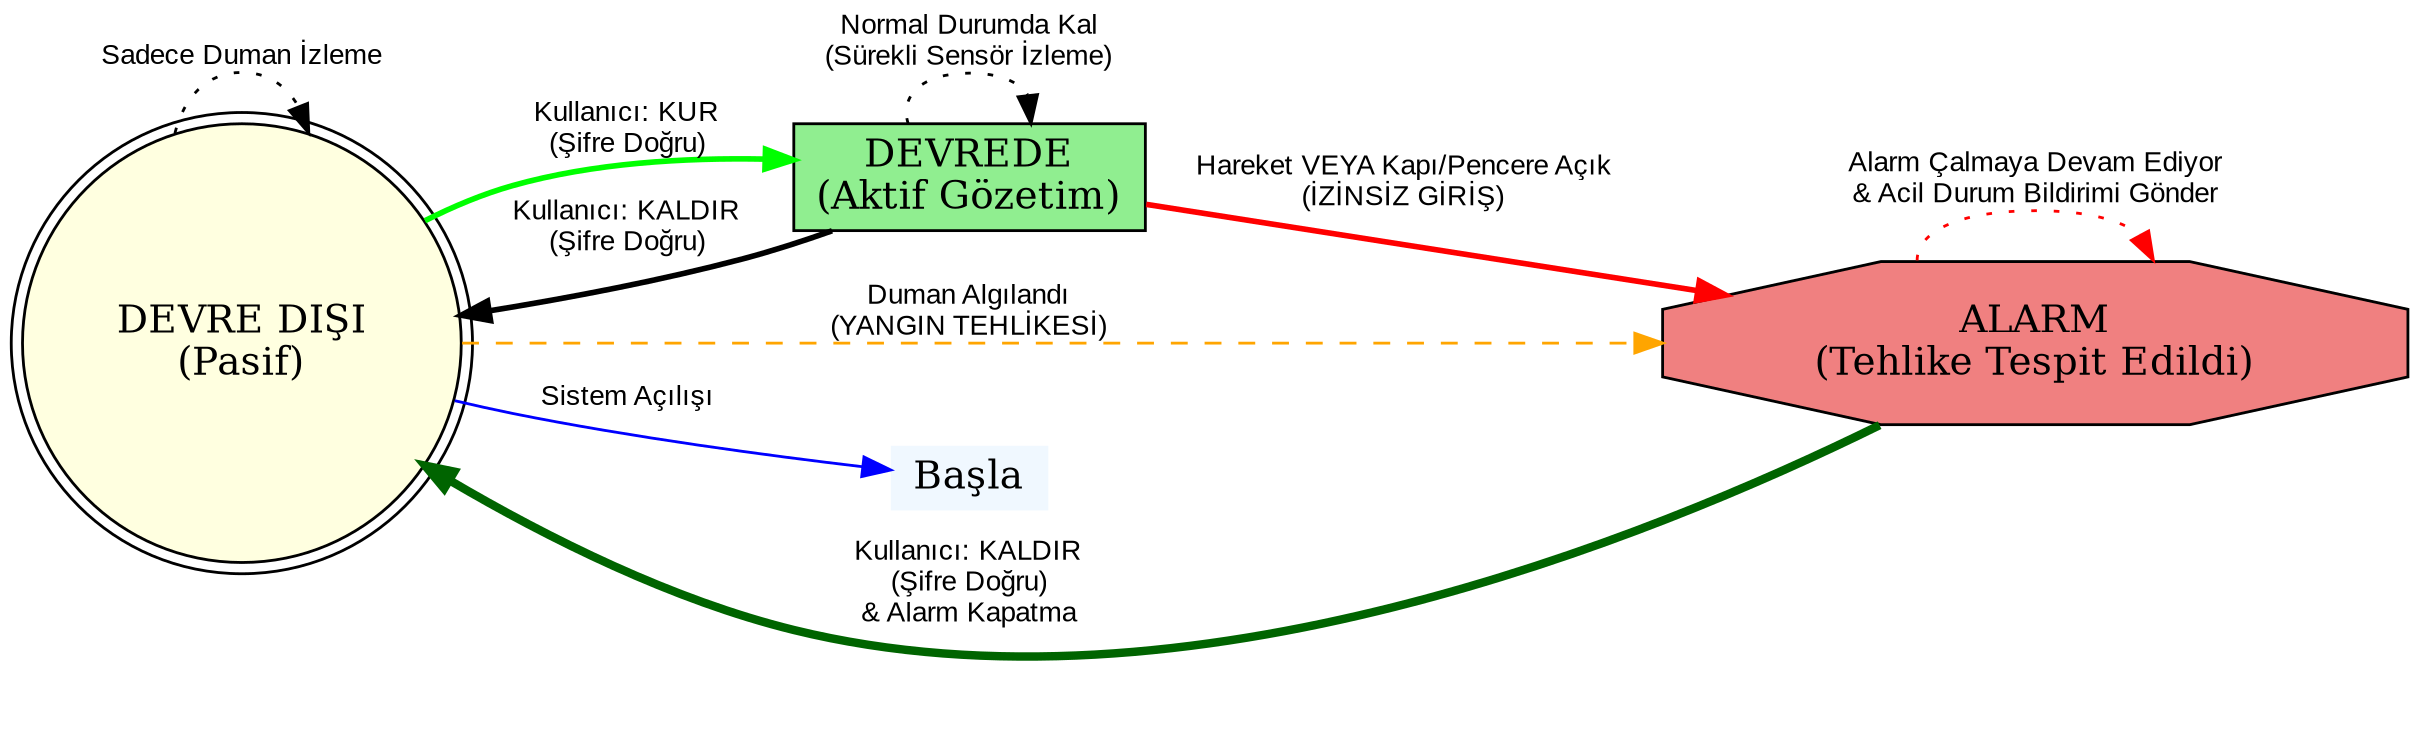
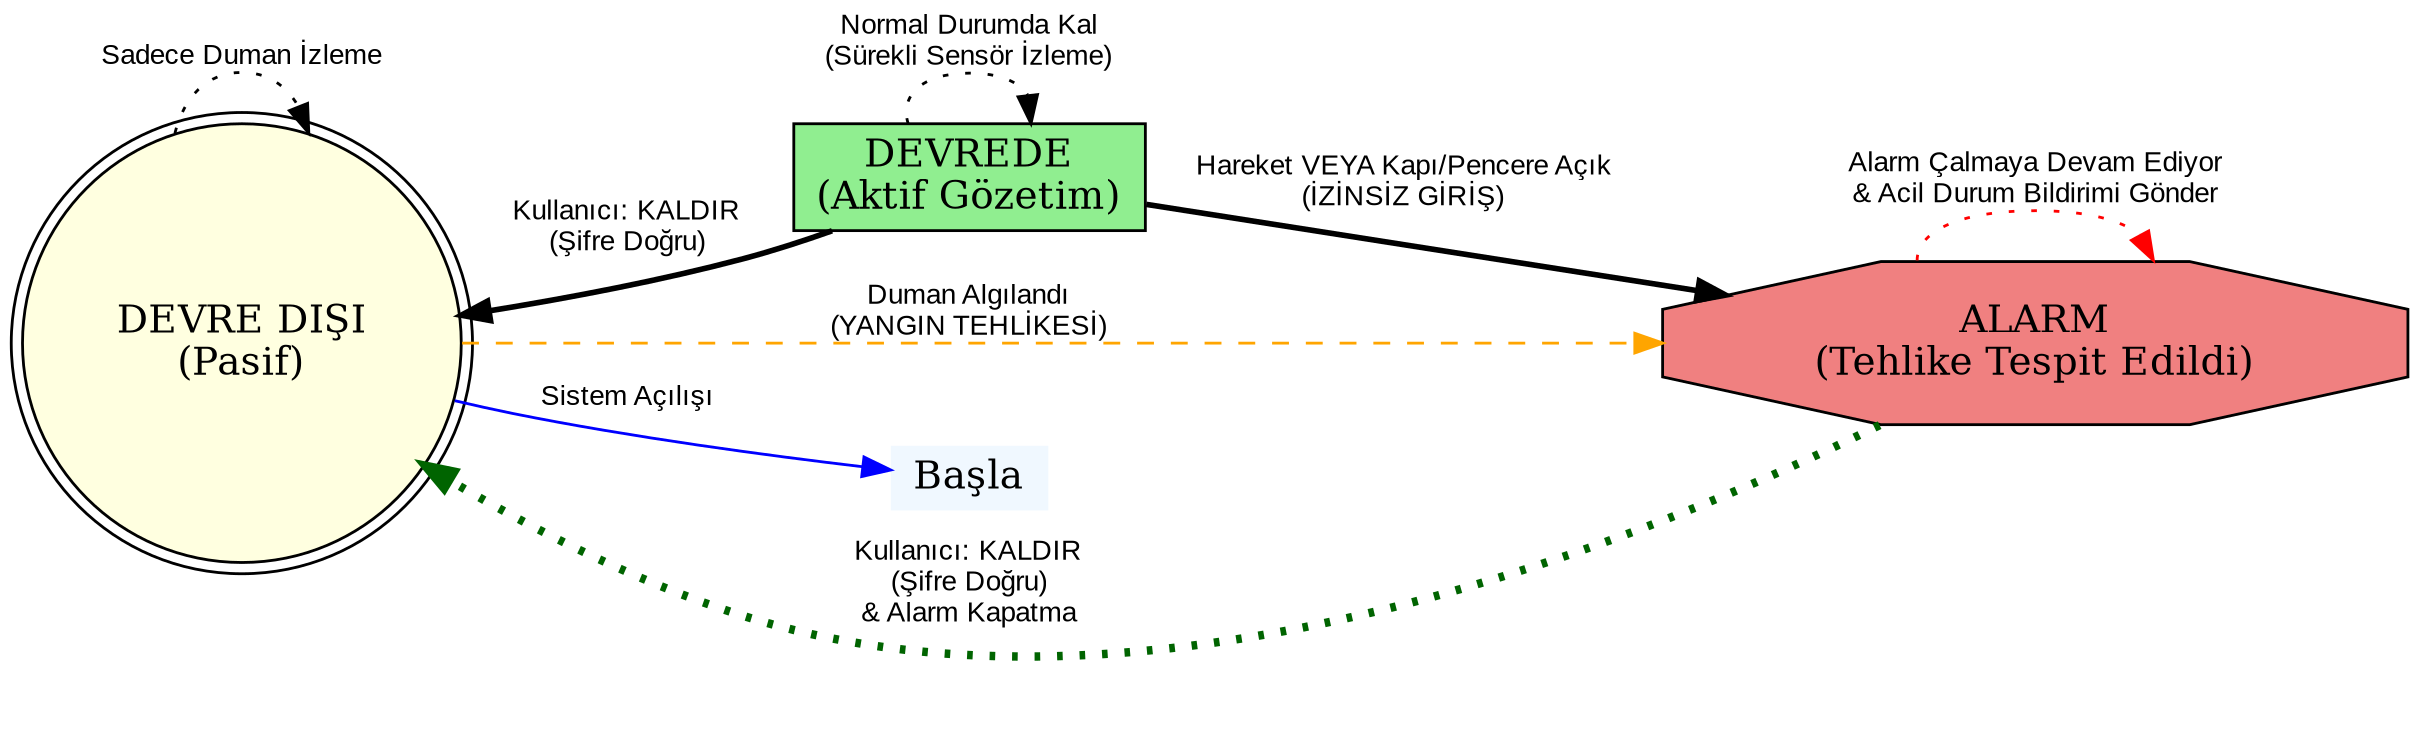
  digraph {
    rankdir=LR
    node [style=filled]
    edge [fontname=Arial fontsize=10]
    n1 [fillcolor="#FFFFE0" label="DEVRE DIŞI\n(Pasif)" shape=doublecircle]
    n2 [fillcolor="#90EE90" label="DEVREDE\n(Aktif Gözetim)" shape=box]
    n3 [fillcolor="#F08080" label="ALARM\n(Tehlike Tespit Edildi)" shape=octagon]
    n4 [fillcolor="#F0F8FF" height=0 label="Başla" shape=none width=0]
    n1 -> n1 [label="Sadece Duman İzleme" style=dotted]
-   n1 -> n2 [color=green label="Kullanıcı: KUR\n(Şifre Doğru)" penwidth=2]
    n1 -> n3 [color=orange label="Duman Algılandı\n(YANGIN TEHLİKESİ)" style=dashed]
    n1 -> n4 [color=blue label="Sistem Açılışı"]
    n2 -> n1 [color=black label="Kullanıcı: KALDIR\n(Şifre Doğru)" penwidth=2]
    n2 -> n2 [label="Normal Durumda Kal\n(Sürekli Sensör İzleme)" style=dotted]
-   n2 -> n3 [color=red label="Hareket VEYA Kapı/Pencere Açık\n(İZİNSİZ GİRİŞ)" penwidth=2]
-   n3 -> n1 [color=darkgreen label="Kullanıcı: KALDIR\n(Şifre Doğru)\n& Alarm Kapatma" penwidth=3]
+   n2 -> n3 [color=black label="Hareket VEYA Kapı/Pencere Açık\n(İZİNSİZ GİRİŞ)" penwidth=2]
+   n3 -> n1 [color=darkgreen label="Kullanıcı: KALDIR\n(Şifre Doğru)\n& Alarm Kapatma" penwidth=3 style=dotted]
    n3 -> n3 [color=red label="Alarm Çalmaya Devam Ediyor\n& Acil Durum Bildirimi Gönder" style=dotted]
  }
